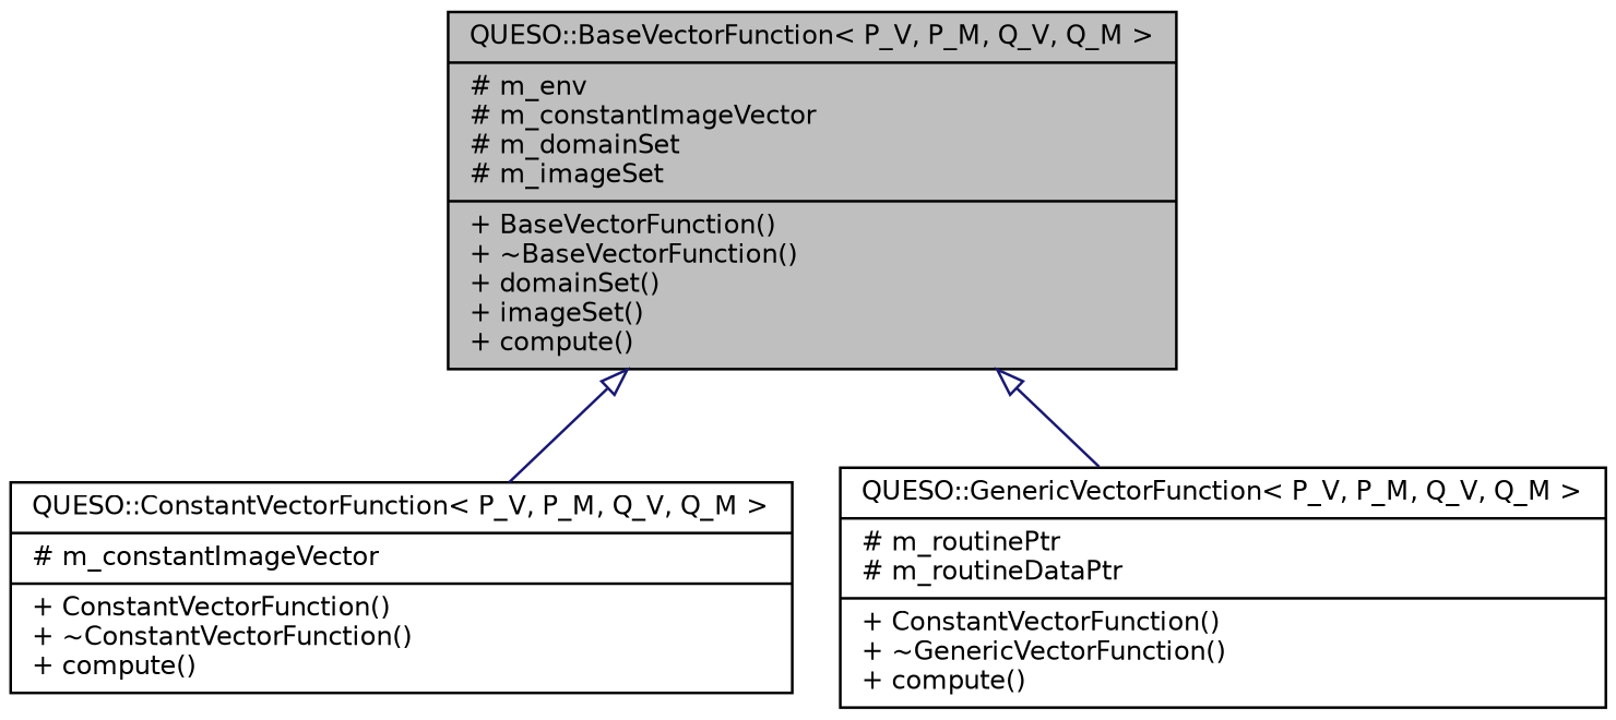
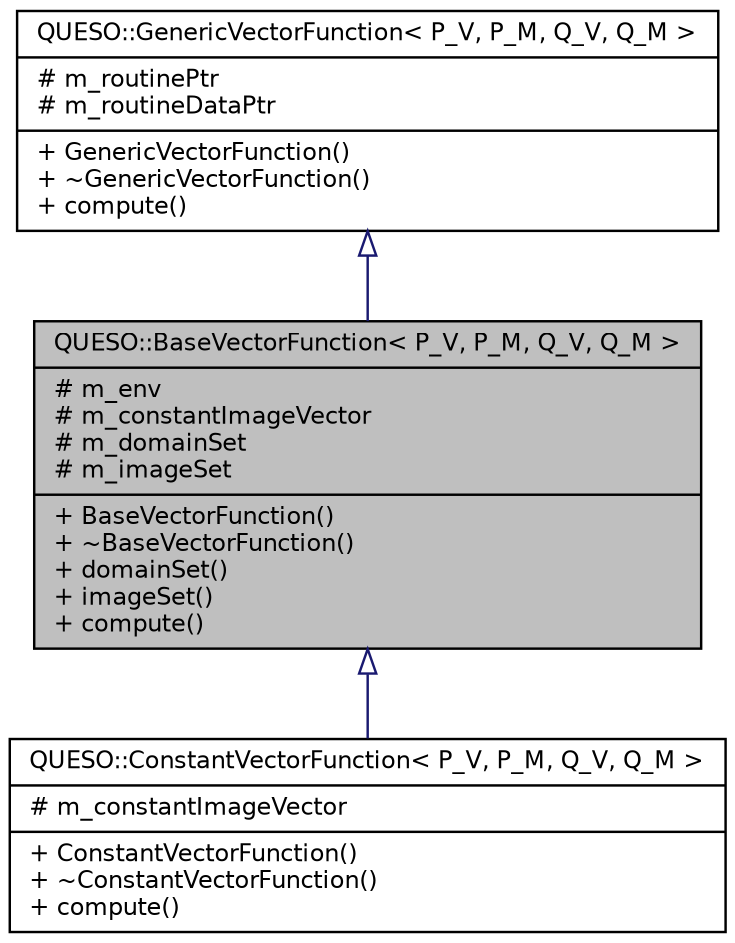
  digraph {
    fontname="DejaVu Sans"
    node [color=black fontname="DejaVu Sans" fontsize=10 shape=record]
    edge [arrowtail=onormal color=midnightblue dir=back fontname="DejaVu Sans" fontsize=10 labelfontname=FreeSans labelfontsize=10 style=solid]
    n1 [fillcolor=grey75 fontcolor=black height=0.2 label="{QUESO::BaseVectorFunction\< P_V, P_M, Q_V, Q_M \>\n|# m_env\l# m_constantImageVector\l# m_domainSet\l# m_imageSet\l|+ BaseVectorFunction()\l+ ~BaseVectorFunction()\l+ domainSet()\l+ imageSet()\l+ compute()\l}" style=filled width=0.4]
    n2 [height=0.2 label="{QUESO::ConstantVectorFunction\< P_V, P_M, Q_V, Q_M \>\n|# m_constantImageVector\l|+ ConstantVectorFunction()\l+ ~ConstantVectorFunction()\l+ compute()\l}" width=0.4]
-   n3 [height=0.2 label="{QUESO::GenericVectorFunction\< P_V, P_M, Q_V, Q_M \>\n|# m_routinePtr\l# m_routineDataPtr\l|+ ConstantVectorFunction()\l+ ~GenericVectorFunction()\l+ compute()\l}" width=0.4]
+   n3 [height=0.2 label="{QUESO::GenericVectorFunction\< P_V, P_M, Q_V, Q_M \>\n|# m_routinePtr\l# m_routineDataPtr\l|+ GenericVectorFunction()\l+ ~GenericVectorFunction()\l+ compute()\l}" width=0.4]
    n1 -> n2
-   n1 -> n3
+   n3 -> n1
  }
